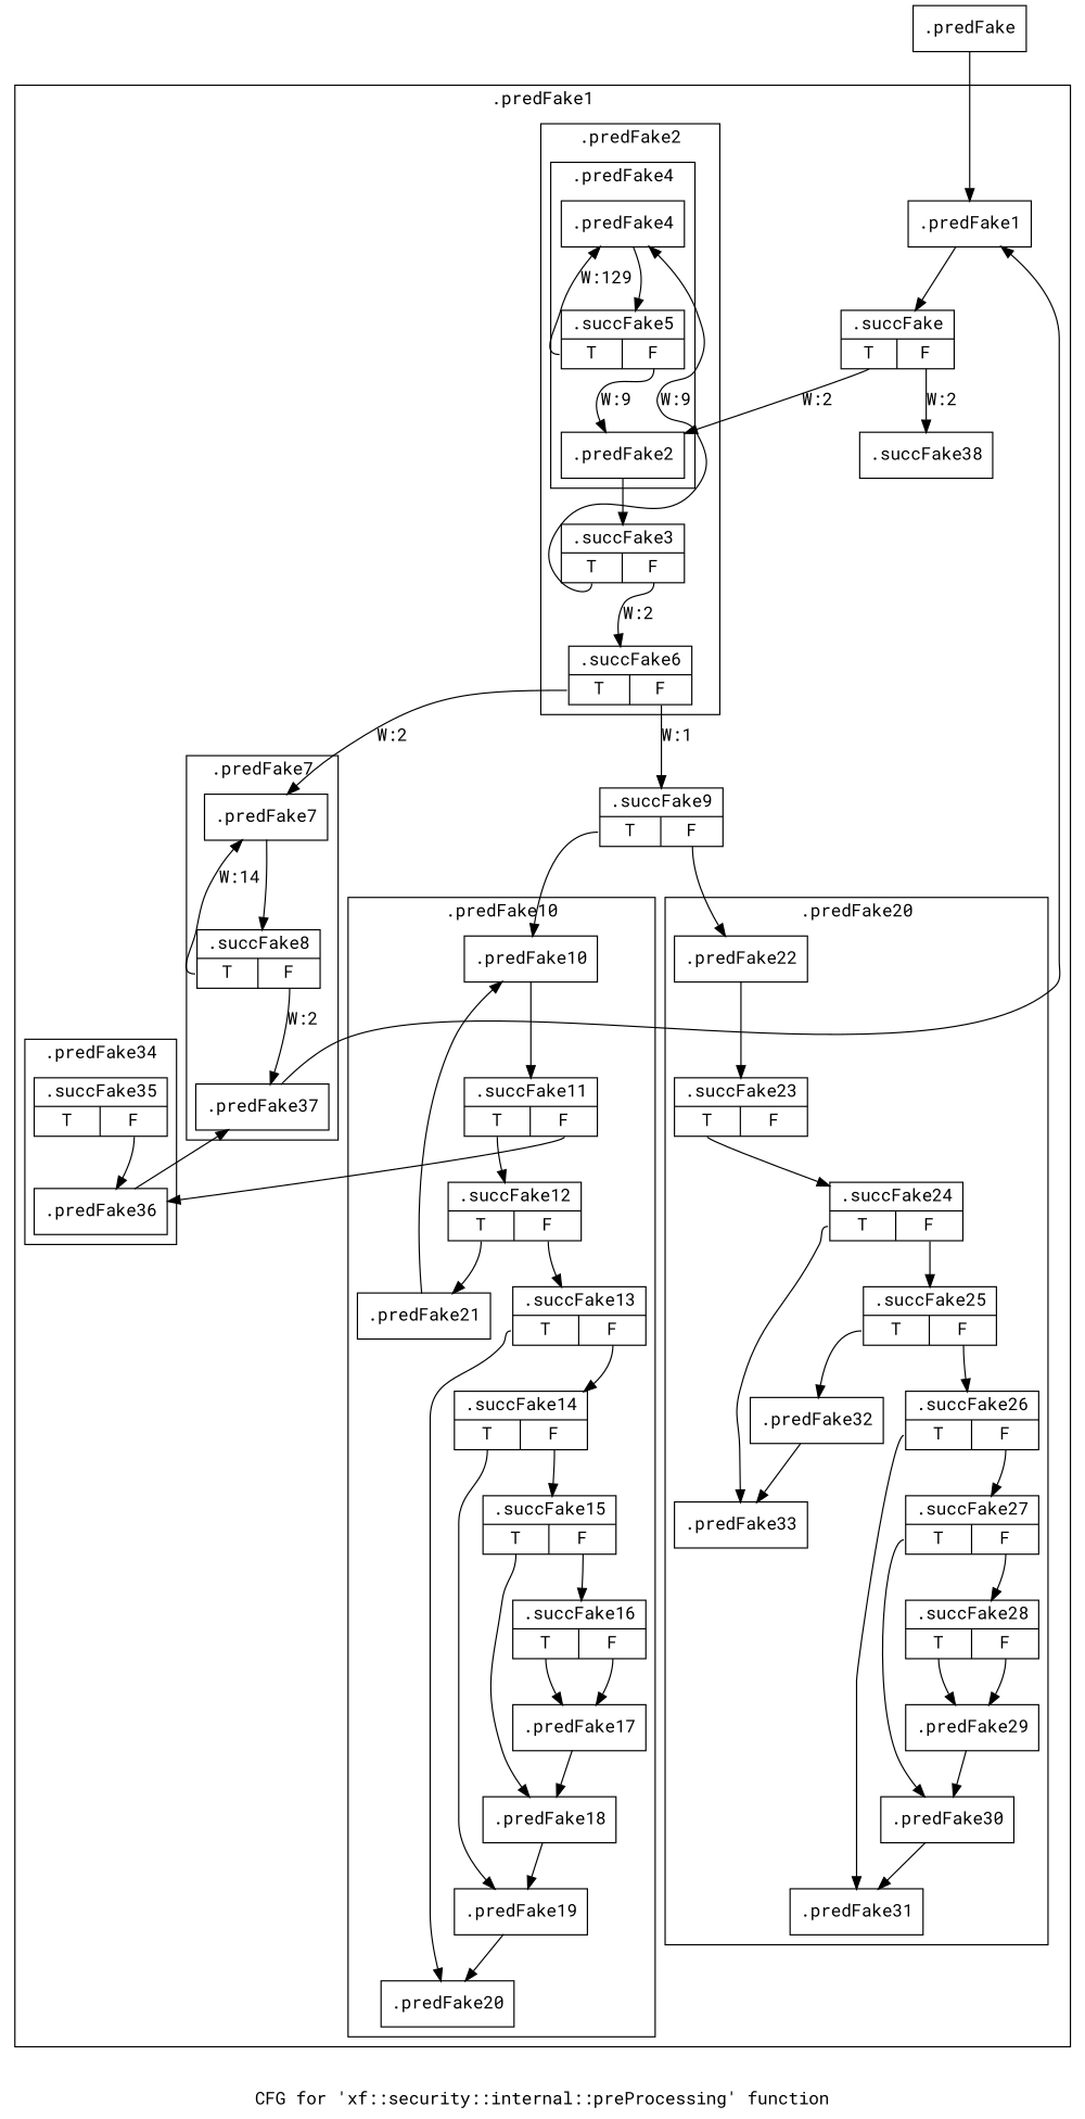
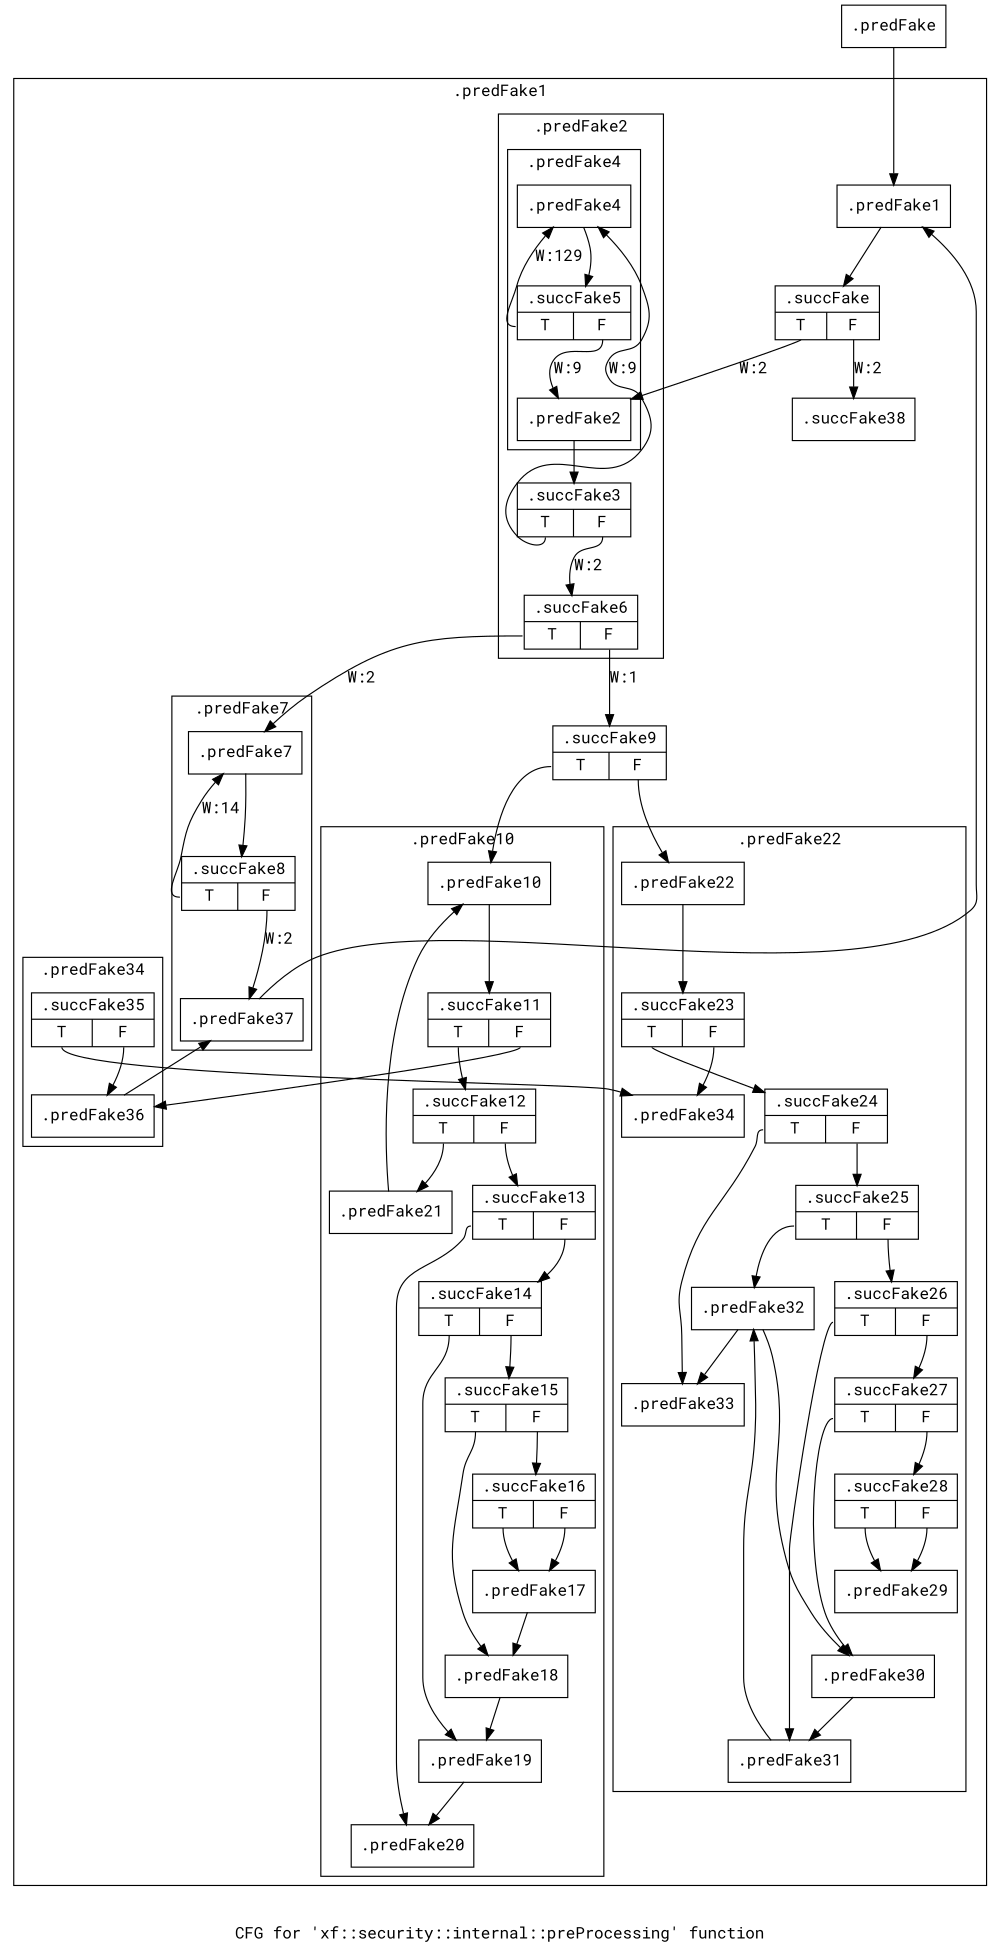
  digraph {
    fontname="Roboto Mono"
    label="CFG for 'xf::security::internal::preProcessing' function"
    node [filename="./sha1.hpp" fontname="Roboto Mono" shape=record]
    edge [execusionnum=0 filename="./sha1.hpp" fontname="Roboto Mono" tailport=s0]
    n1 [label="{.predFake4}" linenumber=103]
    n2 [label="{.succFake5|{<s0>T|<s1>F}}" linenumber=103]
    n3 [label="{.predFake2}" linenumber=94]
    n4 [label="{.succFake3|{<s0>T|<s1>F}}" linenumber=94]
    n5 [label="{.succFake6|{<s0>T|<s1>F}}" linenumber=119]
    n6 [label="{.predFake22}" linenumber=201]
    n7 [label="{.succFake23|{<s0>T|<s1>F}}" linenumber=201]
    n8 [label="{.succFake24|{<s0>T|<s1>F}}" linenumber=203]
+   n9 [label="{.predFake34}" linenumber=242]
    n10 [label="{.predFake29}" filename=""]
    n11 [label="{.predFake30}" filename=""]
    n12 [label="{.predFake31}" linenumber=231]
    n13 [label="{.predFake32}" filename=""]
    n14 [label="{.predFake33}" linenumber=232]
    n15 [label="{.succFake25|{<s0>T|<s1>F}}" linenumber=209]
    n16 [label="{.succFake26|{<s0>T|<s1>F}}" linenumber=213]
    n17 [label="{.succFake27|{<s0>T|<s1>F}}" linenumber=215]
    n18 [label="{.succFake28|{<s0>T|<s1>F}}" linenumber=220]
    n19 [label="{.succFake35|{<s0>T|<s1>F}}" linenumber=242]
    n20 [label="{.predFake36}" filename=""]
    n21 [label="{.predFake10}" linenumber=148]
    n22 [label="{.succFake11|{<s0>T|<s1>F}}" linenumber=148]
    n23 [label="{.succFake12|{<s0>T|<s1>F}}" linenumber=150]
    n24 [label="{.predFake17}" filename=""]
    n25 [label="{.predFake18}" filename=""]
    n26 [label="{.predFake19}" linenumber=185]
    n27 [label="{.predFake20}" filename=""]
    n28 [label="{.predFake21}" linenumber=186]
    n29 [label="{.succFake13|{<s0>T|<s1>F}}" linenumber=157]
    n30 [label="{.succFake14|{<s0>T|<s1>F}}" linenumber=163]
    n31 [label="{.succFake15|{<s0>T|<s1>F}}" linenumber=166]
    n32 [label="{.succFake16|{<s0>T|<s1>F}}" linenumber=172]
    n33 [label="{.predFake7}" linenumber=130]
    n34 [label="{.succFake8|{<s0>T|<s1>F}}" linenumber=130]
    n35 [label="{.predFake37}" linenumber=256]
    n36 [label="{.predFake1}" linenumber=78]
    n37 [label="{.succFake|{<s0>T|<s1>F}}" linenumber=78]
    n38 [label="{.succFake38}" linenumber=261]
    n39 [label="{.succFake9|{<s0>T|<s1>F}}" linenumber=141]
    n40 [label="{.predFake}" filename=""]
    subgraph cluster_1 {
      invocationtime=1
      label=".predFake1"
      tripcount=1
      n36
      n37
      n38
      n39
      subgraph cluster_2 {
        invocationtime=2
        label=".predFake2"
        tripcount=8
        n4
        n5
        subgraph cluster_3 {
          invocationtime=9
          label=".predFake4"
          tripcount=128
          n1
          n2
          n3
        }
      }
      subgraph cluster_4 {
        invocationtime=-1
-       label=".predFake20"
+       label=".predFake22"
        tripcount=0
        n6
        n7
        n8
+       n9
        n10
        n11
        n12
        n13
        n14
        n15
        n16
        n17
        n18
      }
      subgraph cluster_5 {
        invocationtime=-1
        label=".predFake34"
        tripcount=0
        n19
        n20
      }
      subgraph cluster_6 {
        invocationtime=-1
        label=".predFake10"
        tripcount=0
        n21
        n22
        n23
        n24
        n25
        n26
        n27
        n28
        n29
        n30
        n31
        n32
      }
      subgraph cluster_7 {
        invocationtime=2
        label=".predFake7"
        tripcount=13
        n33
        n34
        n35
      }
    }
    n1 -> n2 [execusionnum=136 tailport=""]
    n2 -> n1 [execusionnum=128 label="W:129"]
    n2 -> n3 [execusionnum=8 label="W:9" tailport=s1]
    n3 -> n4 [execusionnum=9 tailport=""]
    n4 -> n1 [execusionnum=8 label="W:9"]
    n4 -> n5 [execusionnum=1 label="W:2" tailport=s1]
    n5 -> n33 [execusionnum=1 label="W:2"]
    n5 -> n39 [label="W:1" tailport=s1]
    n6 -> n7 [tailport=""]
    n7 -> n8
+   n7 -> n9 [tailport=s1]
    n8 -> n14
    n8 -> n15 [tailport=s1]
-   n10 -> n11 [filename="" tailport=""]
+   n13 -> n11 [filename="" tailport=""]
    n11 -> n12 [filename="" tailport=""]
+   n12 -> n13 [tailport=""]
    n13 -> n14 [filename="" tailport=""]
    n15 -> n13
    n15 -> n16 [tailport=s1]
    n16 -> n12
    n16 -> n17 [tailport=s1]
    n17 -> n11
    n17 -> n18 [tailport=s1]
    n18 -> n10
    n18 -> n10 [tailport=s1]
+   n19 -> n9
    n19 -> n20 [tailport=s1]
    n20 -> n35 [filename="" tailport=""]
    n21 -> n22 [tailport=""]
    n22 -> n20 [tailport=s1]
    n22 -> n23
    n23 -> n28
    n23 -> n29 [tailport=s1]
    n24 -> n25 [filename="" tailport=""]
    n25 -> n26 [filename="" tailport=""]
    n26 -> n27 [tailport=""]
    n28 -> n21 [tailport=""]
    n29 -> n27
    n29 -> n30 [tailport=s1]
    n30 -> n26
    n30 -> n31 [tailport=s1]
    n31 -> n25
    n31 -> n32 [tailport=s1]
    n32 -> n24
    n32 -> n24 [tailport=s1]
    n33 -> n34 [execusionnum=14 tailport=""]
    n34 -> n33 [execusionnum=13 label="W:14"]
    n34 -> n35 [execusionnum=1 label="W:2" tailport=s1]
    n35 -> n36 [tailport=""]
    n36 -> n37 [execusionnum=2 tailport=""]
    n37 -> n3 [execusionnum=1 label="W:2"]
    n37 -> n38 [execusionnum=1 label="W:2" tailport=s1]
    n39 -> n6 [tailport=s1]
    n39 -> n21
    n40 -> n36 [execusionnum=1 tailport=""]
  }
